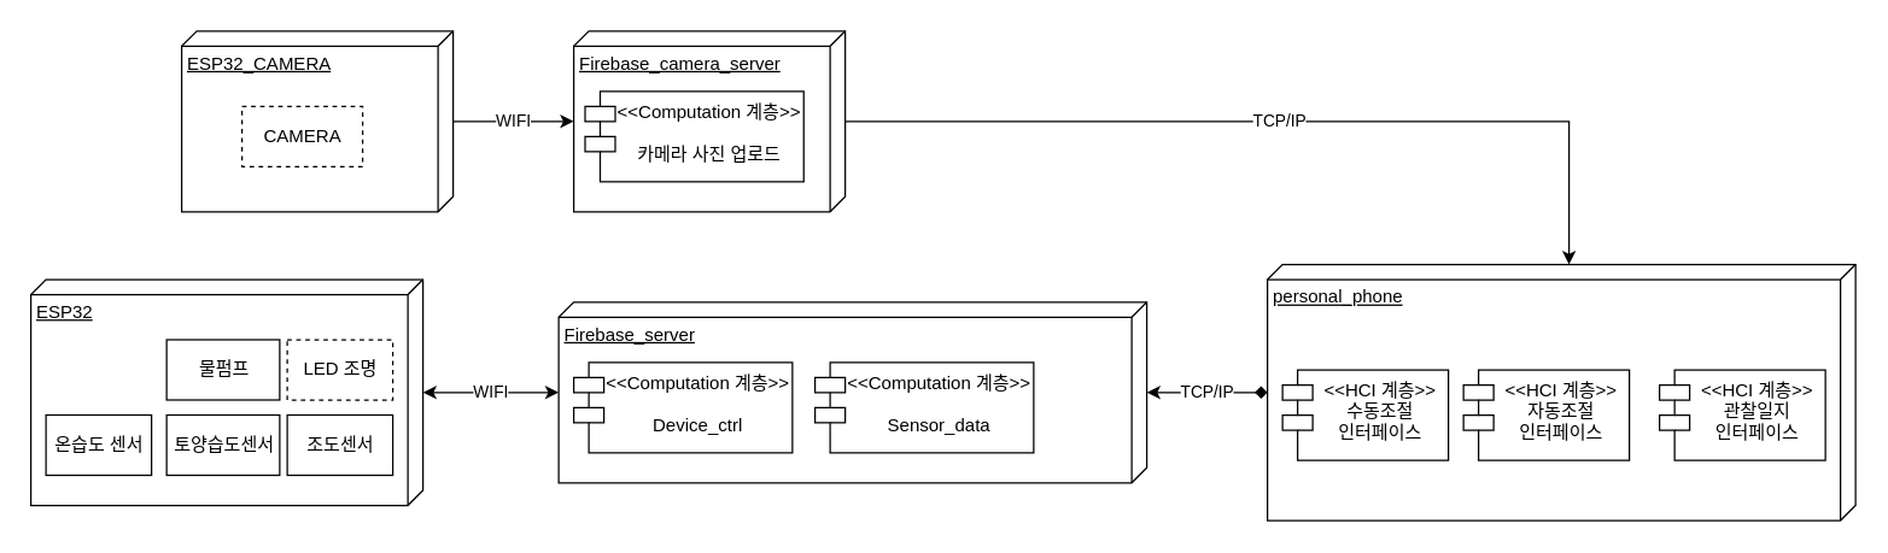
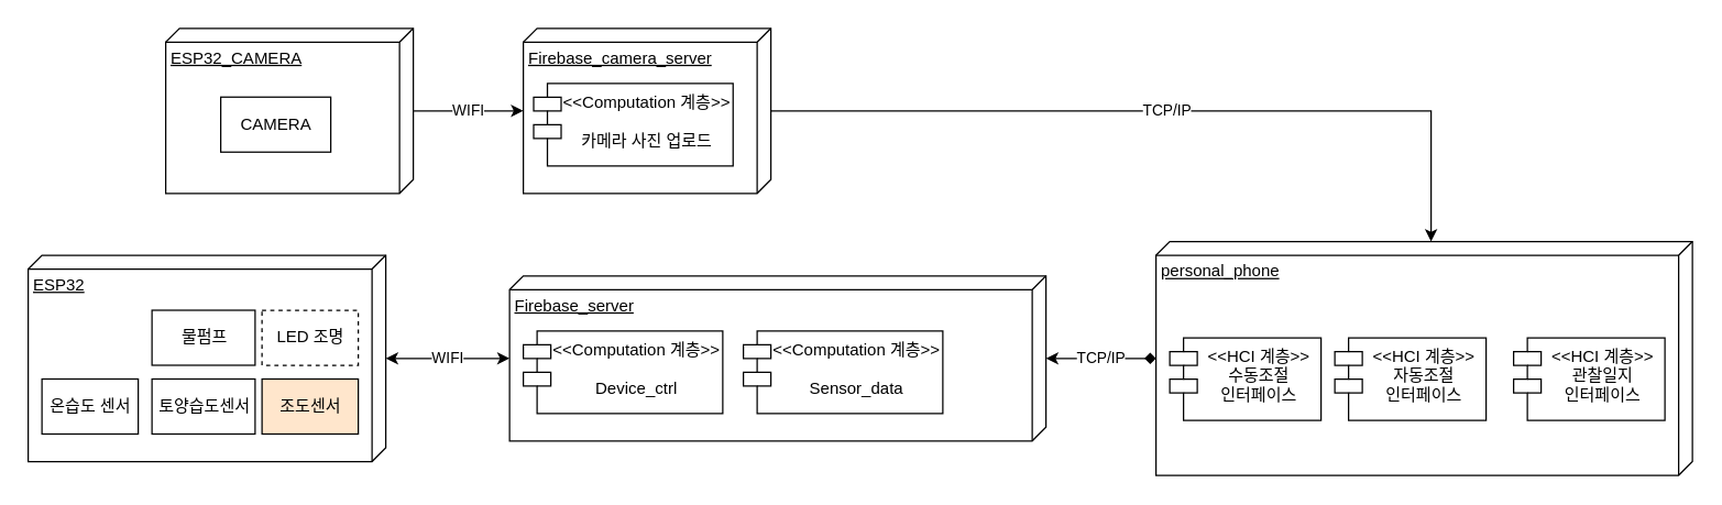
  <mxCell id="0" />
  <mxCell id="1" parent="0" />
  <mxCell id="2" value="TCP/IP" style="edgeStyle=orthogonalEdgeStyle;rounded=0;orthogonalLoop=1;jettySize=auto;html=1;entryX=0;entryY=0;entryDx=0;entryDy=190;entryPerimeter=0;" edge="1" parent="1" source="3" target="21"><mxGeometry relative="1" as="geometry" /></mxCell>
  <mxCell id="3" value="Firebase_camera_server" style="verticalAlign=top;align=left;spacingTop=8;spacingLeft=2;spacingRight=12;shape=cube;size=10;direction=south;fontStyle=4;html=1;" vertex="1" parent="1"><mxGeometry x="380" y="20" width="180" height="120" as="geometry" /></mxCell>
  <mxCell id="4" value="WIFI" style="edgeStyle=orthogonalEdgeStyle;rounded=0;orthogonalLoop=1;jettySize=auto;html=1;startArrow=classic;startFill=1;" edge="1" parent="1" source="13" target="6"><mxGeometry relative="1" as="geometry" /></mxCell>
  <mxCell id="5" value="TCP/IP" style="edgeStyle=orthogonalEdgeStyle;rounded=0;orthogonalLoop=1;jettySize=auto;html=1;startArrow=classic;startFill=1;endArrow=diamond;" edge="1" parent="1" source="6" target="21"><mxGeometry relative="1" as="geometry" /></mxCell>
  <mxCell id="6" value="Firebase_server" style="verticalAlign=top;align=left;spacingTop=8;spacingLeft=2;spacingRight=12;shape=cube;size=10;direction=south;fontStyle=4;html=1;" vertex="1" parent="1"><mxGeometry x="370" y="200" width="390" height="120" as="geometry" /></mxCell>
  <mxCell id="7" value="WIFI" style="edgeStyle=orthogonalEdgeStyle;rounded=0;orthogonalLoop=1;jettySize=auto;html=1;" edge="1" parent="1" source="8" target="3"><mxGeometry relative="1" as="geometry" /></mxCell>
  <mxCell id="8" value="ESP32_CAMERA" style="verticalAlign=top;align=left;spacingTop=8;spacingLeft=2;spacingRight=12;shape=cube;size=10;direction=south;fontStyle=4;html=1;" vertex="1" parent="1"><mxGeometry x="120" y="20" width="180" height="120" as="geometry" /></mxCell>
  <mxCell id="9" value="&lt;&lt;Computation 계층&gt;&gt;&#10;&#10;카메라 사진 업로드" style="shape=module;align=left;spacingLeft=20;align=center;verticalAlign=top;" vertex="1" parent="1"><mxGeometry x="387.5" y="60" width="145" height="60" as="geometry" /></mxCell>
  <mxCell id="10" value="&lt;&lt;Computation 계층&gt;&gt;&#10;&#10;Device_ctrl" style="shape=module;align=left;spacingLeft=20;align=center;verticalAlign=top;" vertex="1" parent="1"><mxGeometry x="380" y="240" width="145" height="60" as="geometry" /></mxCell>
  <mxCell id="11" value="&lt;&lt;Computation 계층&gt;&gt;&#10;&#10;Sensor_data" style="shape=module;align=left;spacingLeft=20;align=center;verticalAlign=top;" vertex="1" parent="1"><mxGeometry x="540" y="240" width="145" height="60" as="geometry" /></mxCell>
  <mxCell id="12" value="" style="group" vertex="1" connectable="0" parent="1"><mxGeometry x="20" y="185" width="260" height="150" as="geometry" /></mxCell>
  <mxCell id="13" value="ESP32" style="verticalAlign=top;align=left;spacingTop=8;spacingLeft=2;spacingRight=12;shape=cube;size=10;direction=south;fontStyle=4;html=1;" vertex="1" parent="12"><mxGeometry width="260" height="150" as="geometry" /></mxCell>
  <mxCell id="14" value="물펌프&lt;span style=&quot;color: rgba(0, 0, 0, 0); font-family: monospace; font-size: 0px; text-align: start;&quot;&gt;%3CmxGraphModel%3E%3Croot%3E%3CmxCell%20id%3D%220%22%2F%3E%3CmxCell%20id%3D%221%22%20parent%3D%220%22%2F%3E%3CmxCell%20id%3D%222%22%20value%3D%22%ED%8C%AC%22%20style%3D%22html%3D1%3B%22%20vertex%3D%221%22%20parent%3D%221%22%3E%3CmxGeometry%20x%3D%2260%22%20y%3D%22160%22%20width%3D%2270%22%20height%3D%2240%22%20as%3D%22geometry%22%2F%3E%3C%2FmxCell%3E%3C%2Froot%3E%3C%2FmxGraphModel%3E&lt;/span&gt;" style="html=1;" vertex="1" parent="12"><mxGeometry x="90" y="40" width="75" height="40" as="geometry" /></mxCell>
  <mxCell id="15" value="온습도 센서" style="html=1;" vertex="1" parent="12"><mxGeometry x="10" y="90" width="70" height="40" as="geometry" /></mxCell>
  <mxCell id="16" value="토양습도센서" style="html=1;" vertex="1" parent="12"><mxGeometry x="90" y="90" width="75" height="40" as="geometry" /></mxCell>
  <mxCell id="17" value="LED 조명" style="html=1;dashed=1;" vertex="1" parent="12"><mxGeometry x="170" y="40" width="70" height="40" as="geometry" /></mxCell>
- <mxCell id="18" value="조도센서" style="html=1;" vertex="1" parent="12"><mxGeometry x="170" y="90" width="70" height="40" as="geometry" /></mxCell>
- <mxCell id="19" value="CAMERA" style="html=1;dashed=1;" vertex="1" parent="1"><mxGeometry x="160" y="70" width="80" height="40" as="geometry" /></mxCell>
+ <mxCell id="18" value="조도센서" style="html=1;fillColor=#ffe6cc;" vertex="1" parent="12"><mxGeometry x="170" y="90" width="70" height="40" as="geometry" /></mxCell>
+ <mxCell id="19" value="CAMERA" style="html=1;" vertex="1" parent="1"><mxGeometry x="160" y="70" width="80" height="40" as="geometry" /></mxCell>
  <mxCell id="20" value="" style="group" vertex="1" connectable="0" parent="1"><mxGeometry x="840" y="175" width="390" height="170" as="geometry" /></mxCell>
  <mxCell id="21" value="personal_phone" style="verticalAlign=top;align=left;spacingTop=8;spacingLeft=2;spacingRight=12;shape=cube;size=10;direction=south;fontStyle=4;html=1;" vertex="1" parent="20"><mxGeometry width="390" height="170" as="geometry" /></mxCell>
  <mxCell id="22" value="&lt;&lt;HCI 계층&gt;&gt;&#10;수동조절 &#10;인터페이스" style="shape=module;align=left;spacingLeft=20;align=center;verticalAlign=top;" vertex="1" parent="20"><mxGeometry x="10" y="70" width="110" height="60" as="geometry" /></mxCell>
  <mxCell id="23" value="&lt;&lt;HCI 계층&gt;&gt;&#10;자동조절 &#10;인터페이스" style="shape=module;align=left;spacingLeft=20;align=center;verticalAlign=top;" vertex="1" parent="20"><mxGeometry x="130" y="70" width="110" height="60" as="geometry" /></mxCell>
  <mxCell id="24" value="&lt;&lt;HCI 계층&gt;&gt;&#10;관찰일지&#10;인터페이스" style="shape=module;align=left;spacingLeft=20;align=center;verticalAlign=top;" vertex="1" parent="20"><mxGeometry x="260" y="70" width="110" height="60" as="geometry" /></mxCell>
